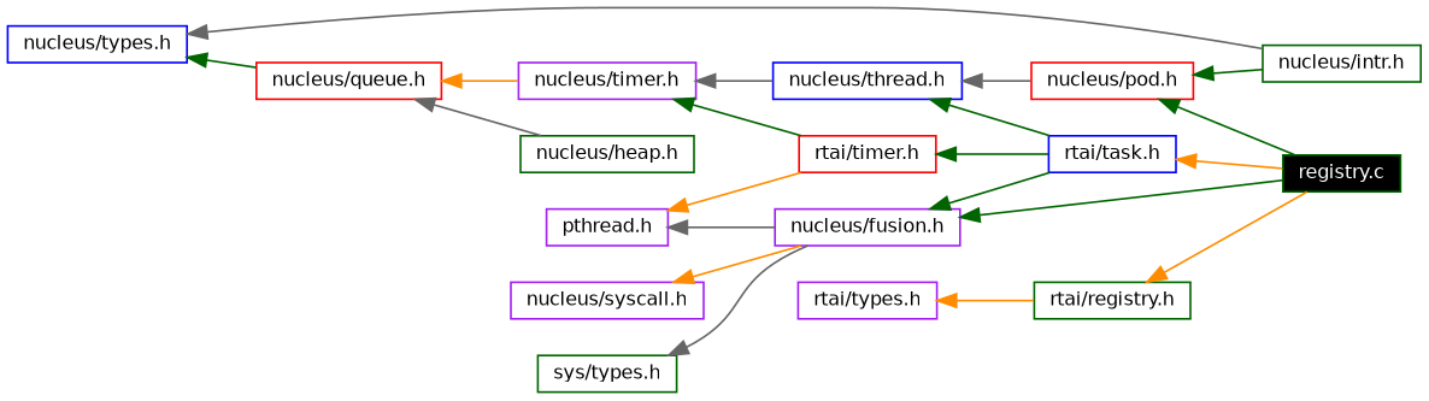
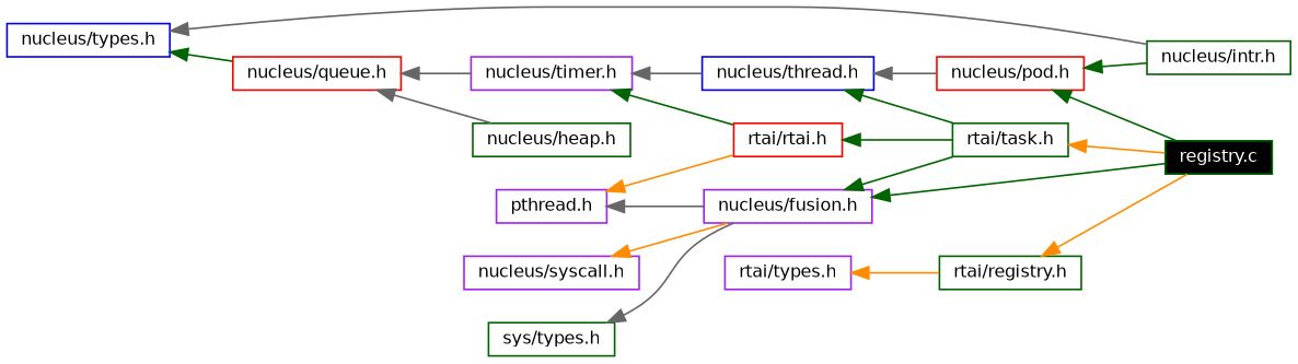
  digraph {
    rankdir=LR
    node [color=darkgreen fontname=Helvetica fontsize=10 shape=record]
    edge [color=darkgreen dir=back fontname=Helvetica fontsize=10 labelfontname=Helvetica labelfontsize=10 style=solid]
    n1 [fillcolor=black fontcolor=white height=0.2 label="registry.c" style=filled width=0.4]
    n2 [color=red height=0.2 label="nucleus/pod.h" width=0.4]
    n3 [height=0.2 label="nucleus/intr.h" width=0.4]
    n4 [color=blue height=0.2 label="nucleus/thread.h" width=0.4]
-   n5 [color=blue height=0.2 label="rtai/task.h" width=0.4]
+   n5 [height=0.2 label="rtai/task.h" width=0.4]
    n6 [color=purple height=0.2 label="nucleus/timer.h" width=0.4]
-   n7 [color=red height=0.2 label="rtai/timer.h" width=0.4]
+   n7 [color=red height=0.2 label="rtai/rtai.h" width=0.4]
    n8 [color=red height=0.2 label="nucleus/queue.h" width=0.4]
    n9 [height=0.2 label="nucleus/heap.h" width=0.4]
    n10 [color=blue height=0.2 label="nucleus/types.h" width=0.4]
    n11 [color=purple height=0.2 label="rtai/types.h" width=0.4]
    n12 [height=0.2 label="rtai/registry.h" width=0.4]
    n13 [color=purple height=0.2 label="nucleus/fusion.h" width=0.4]
    n14 [color=purple height=0.2 label="nucleus/syscall.h" width=0.4]
    n15 [height=0.2 label="sys/types.h" width=0.4]
    n16 [color=purple height=0.2 label="pthread.h" width=0.4]
    n2 -> n1
    n2 -> n3
    n4 -> n2 [color=gray40]
    n4 -> n5
    n5 -> n1 [color=darkorange]
    n6 -> n4 [color=gray40]
    n6 -> n7
    n7 -> n5
-   n8 -> n6 [color=darkorange]
+   n8 -> n6 [color=gray40]
    n8 -> n9 [color=gray40]
    n10 -> n3 [color=gray40]
    n10 -> n8
    n11 -> n12 [color=darkorange]
    n12 -> n1 [color=darkorange]
    n13 -> n1
    n13 -> n5
    n14 -> n13 [color=darkorange]
    n15 -> n13 [color=gray40]
    n16 -> n7 [color=darkorange]
    n16 -> n13 [color=gray40]
  }
